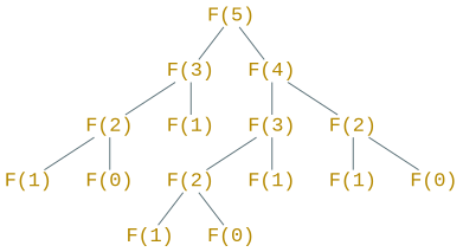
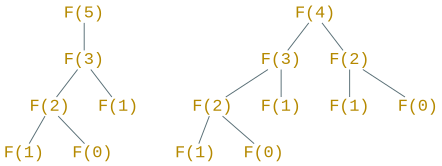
  digraph {
    nodesep=0.4
    ranksep=0.4
    fontname="Liberation Mono"
    node [color="#586e75" fontcolor="#b58900" fontname="Liberation Mono" fontsize=18 shape=plain]
    edge [arrowhead=none color="#586e75" fontcolor="#268bd2" fontname="Liberation Mono" fontsize=16]
    n1 [label="F(3)"]
    n2 [label="F(2)"]
    n3 [label="F(1)"]
    n4 [label="F(3)"]
    n5 [label="F(2)"]
    n6 [label="F(1)"]
    n7 [label="F(2)"]
    n8 [label="F(1)"]
    n9 [label="F(0)"]
    n10 [label="F(1)"]
    n11 [label="F(0)"]
    "F(1)"
    "F(0)"
    "F(5)"
    "F(4)"
    n1 -> n2
    n1 -> n3
    n2 -> n10
    n2 -> n11
    n4 -> n5
    n4 -> n6
    n5 -> "F(1)"
    n5 -> "F(0)"
    n7 -> n8
    n7 -> n9
    "F(5)" -> n1
-   "F(5)" -> "F(4)"
    "F(4)" -> n4
    "F(4)" -> n7
  }
